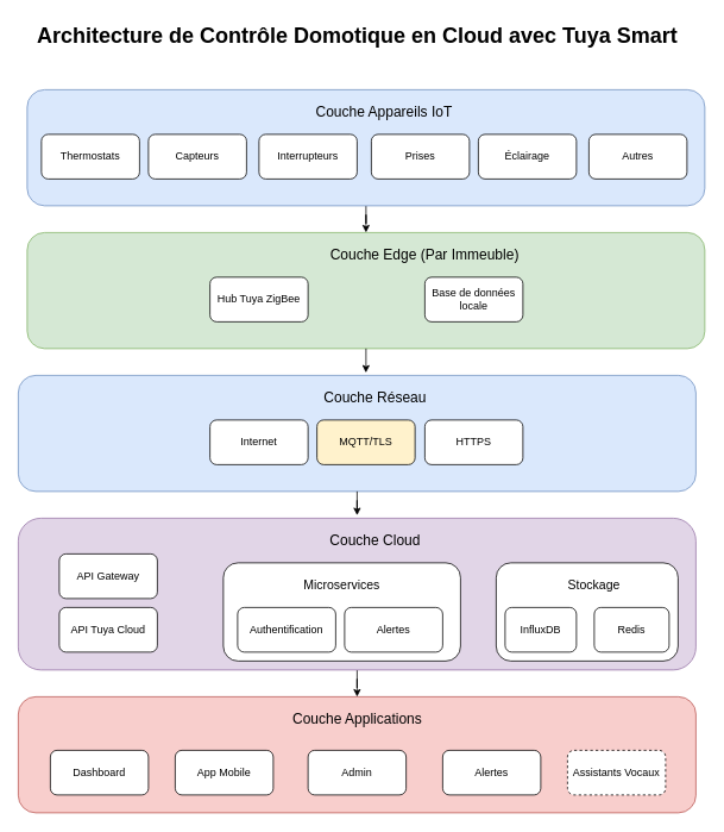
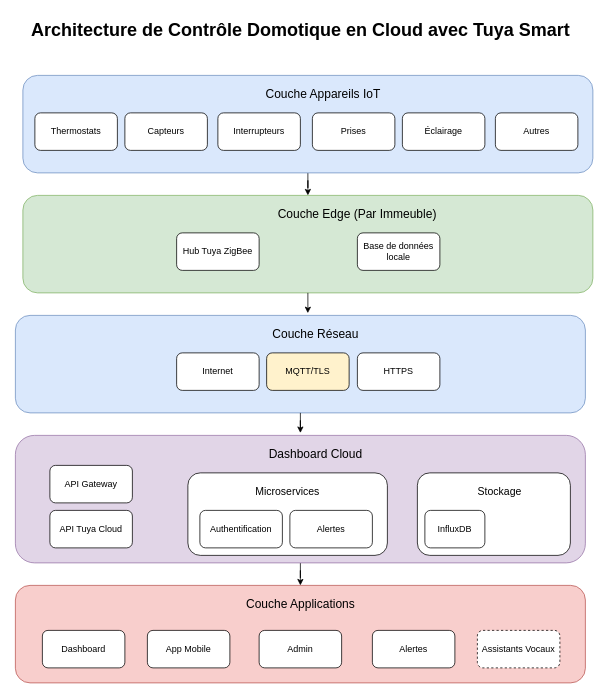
  <mxCell id="0" />
  <mxCell id="1" parent="0" />
  <mxCell id="2" value="Architecture de Contrôle Domotique en Cloud avec Tuya Smart" style="text;strokeColor=none;fillColor=none;html=1;fontSize=24;fontStyle=1;verticalAlign=middle;align=center;" vertex="1" parent="1"><mxGeometry x="30" y="20" width="740" height="40" as="geometry" /></mxCell>
  <mxCell id="3" style="edgeStyle=orthogonalEdgeStyle;rounded=0;orthogonalLoop=1;jettySize=auto;html=1;entryX=0.5;entryY=0;entryDx=0;entryDy=0;" edge="1" parent="1" source="4" target="12"><mxGeometry relative="1" as="geometry" /></mxCell>
  <mxCell id="4" value="" style="rounded=1;whiteSpace=wrap;html=1;fillColor=#dae8fc;strokeColor=#6c8ebf;labelBorderColor=none;" vertex="1" parent="1"><mxGeometry x="30" y="100" width="760" height="130" as="geometry" /></mxCell>
  <mxCell id="5" value="Couche Appareils IoT" style="text;html=1;align=center;verticalAlign=middle;whiteSpace=wrap;rounded=0;fontSize=16;" vertex="1" parent="1"><mxGeometry x="345" y="110" width="171" height="30" as="geometry" /></mxCell>
  <mxCell id="6" value="Thermostats" style="rounded=1;whiteSpace=wrap;html=1;" vertex="1" parent="1"><mxGeometry x="46" y="150" width="110" height="50" as="geometry" /></mxCell>
  <mxCell id="7" value="Capteurs" style="rounded=1;whiteSpace=wrap;html=1;" vertex="1" parent="1"><mxGeometry x="166" y="150" width="110" height="50" as="geometry" /></mxCell>
  <mxCell id="8" value="Interrupteurs" style="rounded=1;whiteSpace=wrap;html=1;" vertex="1" parent="1"><mxGeometry x="290" y="150" width="110" height="50" as="geometry" /></mxCell>
  <mxCell id="9" value="Prises" style="rounded=1;whiteSpace=wrap;html=1;" vertex="1" parent="1"><mxGeometry x="416" y="150" width="110" height="50" as="geometry" /></mxCell>
  <mxCell id="10" value="Éclairage" style="rounded=1;whiteSpace=wrap;html=1;" vertex="1" parent="1"><mxGeometry x="536" y="150" width="110" height="50" as="geometry" /></mxCell>
  <mxCell id="11" value="Autres" style="rounded=1;whiteSpace=wrap;html=1;" vertex="1" parent="1"><mxGeometry x="660" y="150" width="110" height="50" as="geometry" /></mxCell>
  <mxCell id="12" value="" style="rounded=1;whiteSpace=wrap;html=1;fillColor=#d5e8d4;strokeColor=#82b366;labelBorderColor=none;" vertex="1" parent="1"><mxGeometry x="30" y="260" width="760" height="130" as="geometry" /></mxCell>
  <mxCell id="13" value="Couche Edge (Par Immeuble)" style="text;html=1;align=center;verticalAlign=middle;whiteSpace=wrap;rounded=0;fontSize=16;" vertex="1" parent="1"><mxGeometry x="360.5" y="270" width="230" height="30" as="geometry" /></mxCell>
  <mxCell id="14" value="Hub Tuya ZigBee" style="rounded=1;whiteSpace=wrap;html=1;" vertex="1" parent="1"><mxGeometry x="235" y="310" width="110" height="50" as="geometry" /></mxCell>
  <mxCell id="15" value="Base de données locale" style="rounded=1;whiteSpace=wrap;html=1;" vertex="1" parent="1"><mxGeometry x="476" y="310" width="110" height="50" as="geometry" /></mxCell>
  <mxCell id="16" value="" style="rounded=1;whiteSpace=wrap;html=1;fillColor=#dae8fc;strokeColor=#6c8ebf;labelBorderColor=none;" vertex="1" parent="1"><mxGeometry x="20" y="420" width="760" height="130" as="geometry" /></mxCell>
  <mxCell id="17" value="Couche Réseau" style="text;html=1;align=center;verticalAlign=middle;whiteSpace=wrap;rounded=0;fontSize=16;" vertex="1" parent="1"><mxGeometry x="335" y="430" width="171" height="30" as="geometry" /></mxCell>
  <mxCell id="18" value="Internet" style="rounded=1;whiteSpace=wrap;html=1;" vertex="1" parent="1"><mxGeometry x="235" y="470" width="110" height="50" as="geometry" /></mxCell>
  <mxCell id="19" value="MQTT/TLS" style="rounded=1;whiteSpace=wrap;html=1;fillColor=#fff2cc;" vertex="1" parent="1"><mxGeometry x="355" y="470" width="110" height="50" as="geometry" /></mxCell>
  <mxCell id="20" value="HTTPS" style="rounded=1;whiteSpace=wrap;html=1;" vertex="1" parent="1"><mxGeometry x="476" y="470" width="110" height="50" as="geometry" /></mxCell>
  <mxCell id="21" style="edgeStyle=orthogonalEdgeStyle;rounded=0;orthogonalLoop=1;jettySize=auto;html=1;entryX=0.5;entryY=0;entryDx=0;entryDy=0;" edge="1" parent="1" source="22" target="34"><mxGeometry relative="1" as="geometry" /></mxCell>
  <mxCell id="22" value="" style="rounded=1;whiteSpace=wrap;html=1;fillColor=#e1d5e7;strokeColor=#9673a6;labelBorderColor=none;" vertex="1" parent="1"><mxGeometry x="20" y="580" width="760" height="170" as="geometry" /></mxCell>
- <mxCell id="23" value="Couche Cloud" style="text;html=1;align=center;verticalAlign=middle;whiteSpace=wrap;rounded=0;fontSize=16;" vertex="1" parent="1"><mxGeometry x="335" y="590" width="171" height="30" as="geometry" /></mxCell>
+ <mxCell id="23" value="Dashboard Cloud" style="text;html=1;align=center;verticalAlign=middle;whiteSpace=wrap;rounded=0;fontSize=16;" vertex="1" parent="1"><mxGeometry x="335" y="590" width="171" height="30" as="geometry" /></mxCell>
  <mxCell id="24" value="API Gateway" style="rounded=1;whiteSpace=wrap;html=1;" vertex="1" parent="1"><mxGeometry x="66" y="620" width="110" height="50" as="geometry" /></mxCell>
  <mxCell id="25" value="API Tuya Cloud" style="rounded=1;whiteSpace=wrap;html=1;" vertex="1" parent="1"><mxGeometry x="66" y="680" width="110" height="50" as="geometry" /></mxCell>
  <mxCell id="26" value="" style="rounded=1;whiteSpace=wrap;html=1;" vertex="1" parent="1"><mxGeometry x="250" y="630" width="266" height="110" as="geometry" /></mxCell>
  <mxCell id="27" value="Authentification" style="rounded=1;whiteSpace=wrap;html=1;" vertex="1" parent="1"><mxGeometry x="266" y="680" width="110" height="50" as="geometry" /></mxCell>
  <mxCell id="28" value="Alertes" style="rounded=1;whiteSpace=wrap;html=1;" vertex="1" parent="1"><mxGeometry x="386" y="680" width="110" height="50" as="geometry" /></mxCell>
  <mxCell id="29" value="Microservices" style="text;html=1;align=center;verticalAlign=middle;whiteSpace=wrap;rounded=0;fontSize=14;" vertex="1" parent="1"><mxGeometry x="338" y="640" width="90" height="30" as="geometry" /></mxCell>
  <mxCell id="30" value="" style="rounded=1;whiteSpace=wrap;html=1;" vertex="1" parent="1"><mxGeometry x="556" y="630" width="204" height="110" as="geometry" /></mxCell>
  <mxCell id="31" value="Stockage" style="text;html=1;align=center;verticalAlign=middle;whiteSpace=wrap;rounded=0;fontSize=14;" vertex="1" parent="1"><mxGeometry x="636" y="640" width="60" height="30" as="geometry" /></mxCell>
  <mxCell id="32" value="InfluxDB" style="rounded=1;whiteSpace=wrap;html=1;" vertex="1" parent="1"><mxGeometry x="566" y="680" width="80" height="50" as="geometry" /></mxCell>
- <mxCell id="33" value="Redis" style="rounded=1;whiteSpace=wrap;html=1;" vertex="1" parent="1"><mxGeometry x="666" y="680" width="84" height="50" as="geometry" /></mxCell>
  <mxCell id="34" value="" style="rounded=1;whiteSpace=wrap;html=1;fillColor=#f8cecc;strokeColor=#b85450;labelBorderColor=none;" vertex="1" parent="1"><mxGeometry x="20" y="780" width="760" height="130" as="geometry" /></mxCell>
  <mxCell id="35" value="Couche Applications" style="text;html=1;align=center;verticalAlign=middle;whiteSpace=wrap;rounded=0;fontSize=16;" vertex="1" parent="1"><mxGeometry x="319.5" y="790" width="161" height="30" as="geometry" /></mxCell>
  <mxCell id="36" value="Dashboard" style="rounded=1;whiteSpace=wrap;html=1;" vertex="1" parent="1"><mxGeometry x="56" y="840" width="110" height="50" as="geometry" /></mxCell>
  <mxCell id="37" value="App Mobile" style="rounded=1;whiteSpace=wrap;html=1;" vertex="1" parent="1"><mxGeometry x="196" y="840" width="110" height="50" as="geometry" /></mxCell>
  <mxCell id="38" value="Admin" style="rounded=1;whiteSpace=wrap;html=1;" vertex="1" parent="1"><mxGeometry x="345" y="840" width="110" height="50" as="geometry" /></mxCell>
  <mxCell id="39" value="Alertes" style="rounded=1;whiteSpace=wrap;html=1;" vertex="1" parent="1"><mxGeometry x="496" y="840" width="110" height="50" as="geometry" /></mxCell>
  <mxCell id="40" value="Assistants Vocaux" style="rounded=1;whiteSpace=wrap;html=1;dashed=1;" vertex="1" parent="1"><mxGeometry x="636" y="840" width="110" height="50" as="geometry" /></mxCell>
  <mxCell id="41" style="edgeStyle=orthogonalEdgeStyle;rounded=0;orthogonalLoop=1;jettySize=auto;html=1;entryX=0.513;entryY=-0.023;entryDx=0;entryDy=0;entryPerimeter=0;" edge="1" parent="1" source="12" target="16"><mxGeometry relative="1" as="geometry" /></mxCell>
  <mxCell id="42" style="edgeStyle=orthogonalEdgeStyle;rounded=0;orthogonalLoop=1;jettySize=auto;html=1;entryX=0.5;entryY=-0.019;entryDx=0;entryDy=0;entryPerimeter=0;" edge="1" parent="1" source="16" target="22"><mxGeometry relative="1" as="geometry" /></mxCell>
